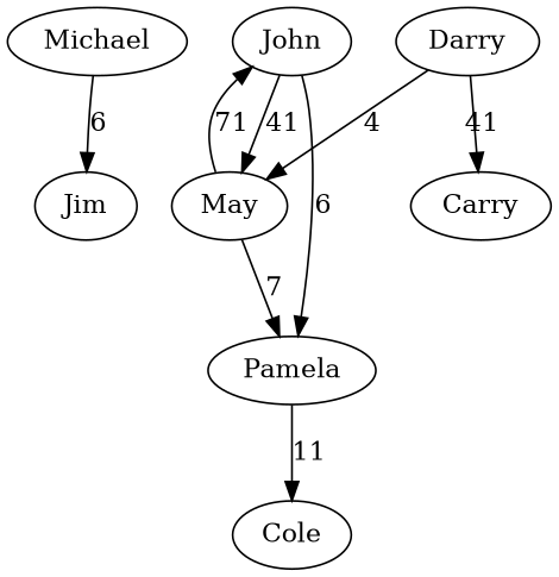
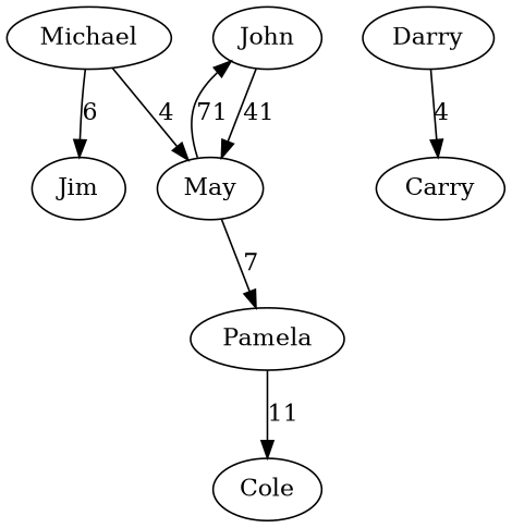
  strict digraph {
    John
    May
    Pamela
    Cole
    Michael
    Jim
    Darry
    Carry
    John -> May [label=41]
-   John -> Pamela [label=6]
    May -> John [label=71]
    May -> Pamela [label=7]
    Pamela -> Cole [label=11]
-   Darry -> May [label=4]
+   Michael -> May [label=4]
    Michael -> Jim [label=6]
-   Darry -> Carry [label=41]
+   Darry -> Carry [label=4]
  }
